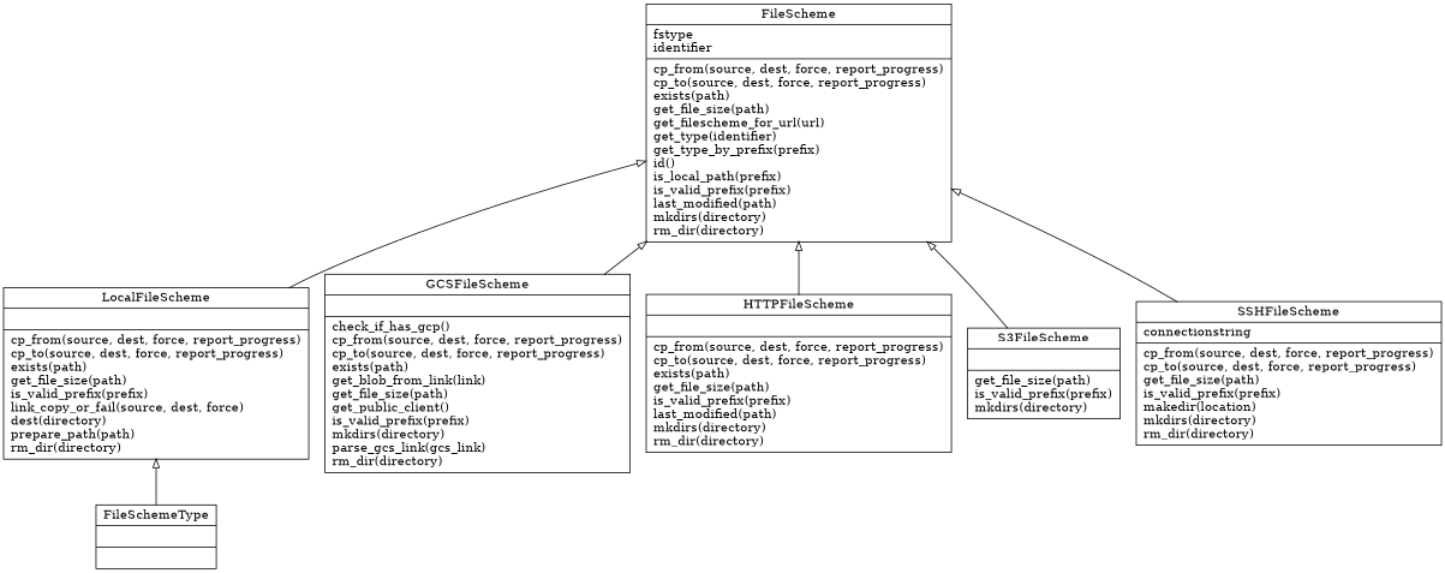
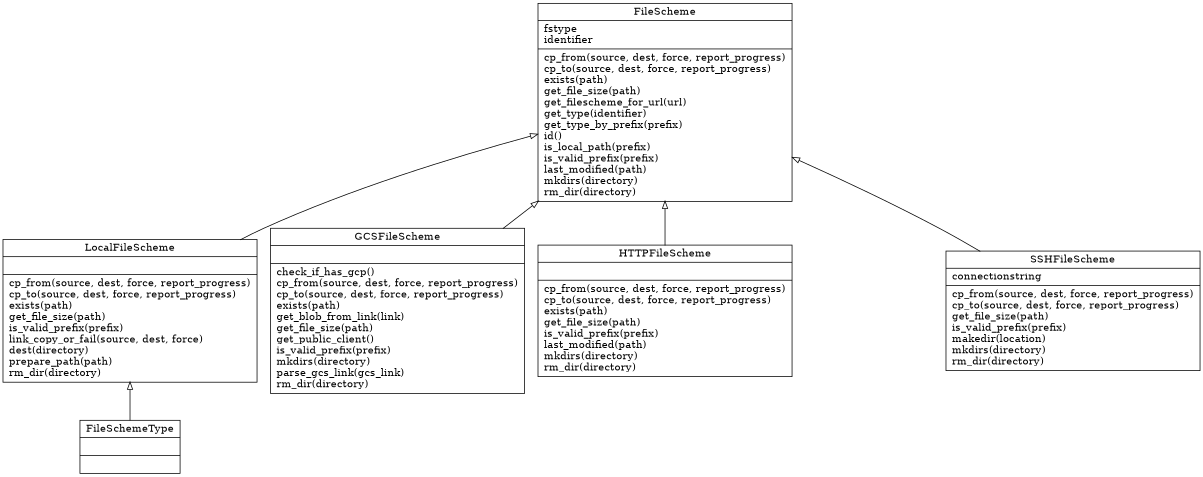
  digraph {
    rankdir=BT
    node [shape=record]
    edge [arrowhead=empty arrowtail=none]
    n1 [label="{FileScheme|fstype\lidentifier\l|cp_from(source, dest, force, report_progress)\lcp_to(source, dest, force, report_progress)\lexists(path)\lget_file_size(path)\lget_filescheme_for_url(url)\lget_type(identifier)\lget_type_by_prefix(prefix)\lid()\lis_local_path(prefix)\lis_valid_prefix(prefix)\llast_modified(path)\lmkdirs(directory)\lrm_dir(directory)\l}"]
    n2 [label="{FileSchemeType|\l|}"]
    n3 [label="{LocalFileScheme|\l|cp_from(source, dest, force, report_progress)\lcp_to(source, dest, force, report_progress)\lexists(path)\lget_file_size(path)\lis_valid_prefix(prefix)\llink_copy_or_fail(source, dest, force)\ldest(directory)\lprepare_path(path)\lrm_dir(directory)\l}"]
    n4 [label="{GCSFileScheme|\l|check_if_has_gcp()\lcp_from(source, dest, force, report_progress)\lcp_to(source, dest, force, report_progress)\lexists(path)\lget_blob_from_link(link)\lget_file_size(path)\lget_public_client()\lis_valid_prefix(prefix)\lmkdirs(directory)\lparse_gcs_link(gcs_link)\lrm_dir(directory)\l}"]
    n5 [label="{HTTPFileScheme|\l|cp_from(source, dest, force, report_progress)\lcp_to(source, dest, force, report_progress)\lexists(path)\lget_file_size(path)\lis_valid_prefix(prefix)\llast_modified(path)\lmkdirs(directory)\lrm_dir(directory)\l}"]
-   n6 [label="{S3FileScheme|\l|get_file_size(path)\lis_valid_prefix(prefix)\lmkdirs(directory)\l}"]
    n7 [label="{SSHFileScheme|connectionstring\l|cp_from(source, dest, force, report_progress)\lcp_to(source, dest, force, report_progress)\lget_file_size(path)\lis_valid_prefix(prefix)\lmakedir(location)\lmkdirs(directory)\lrm_dir(directory)\l}"]
    n2 -> n3
    n3 -> n1
    n4 -> n1
    n5 -> n1
-   n6 -> n1
    n7 -> n1
  }
